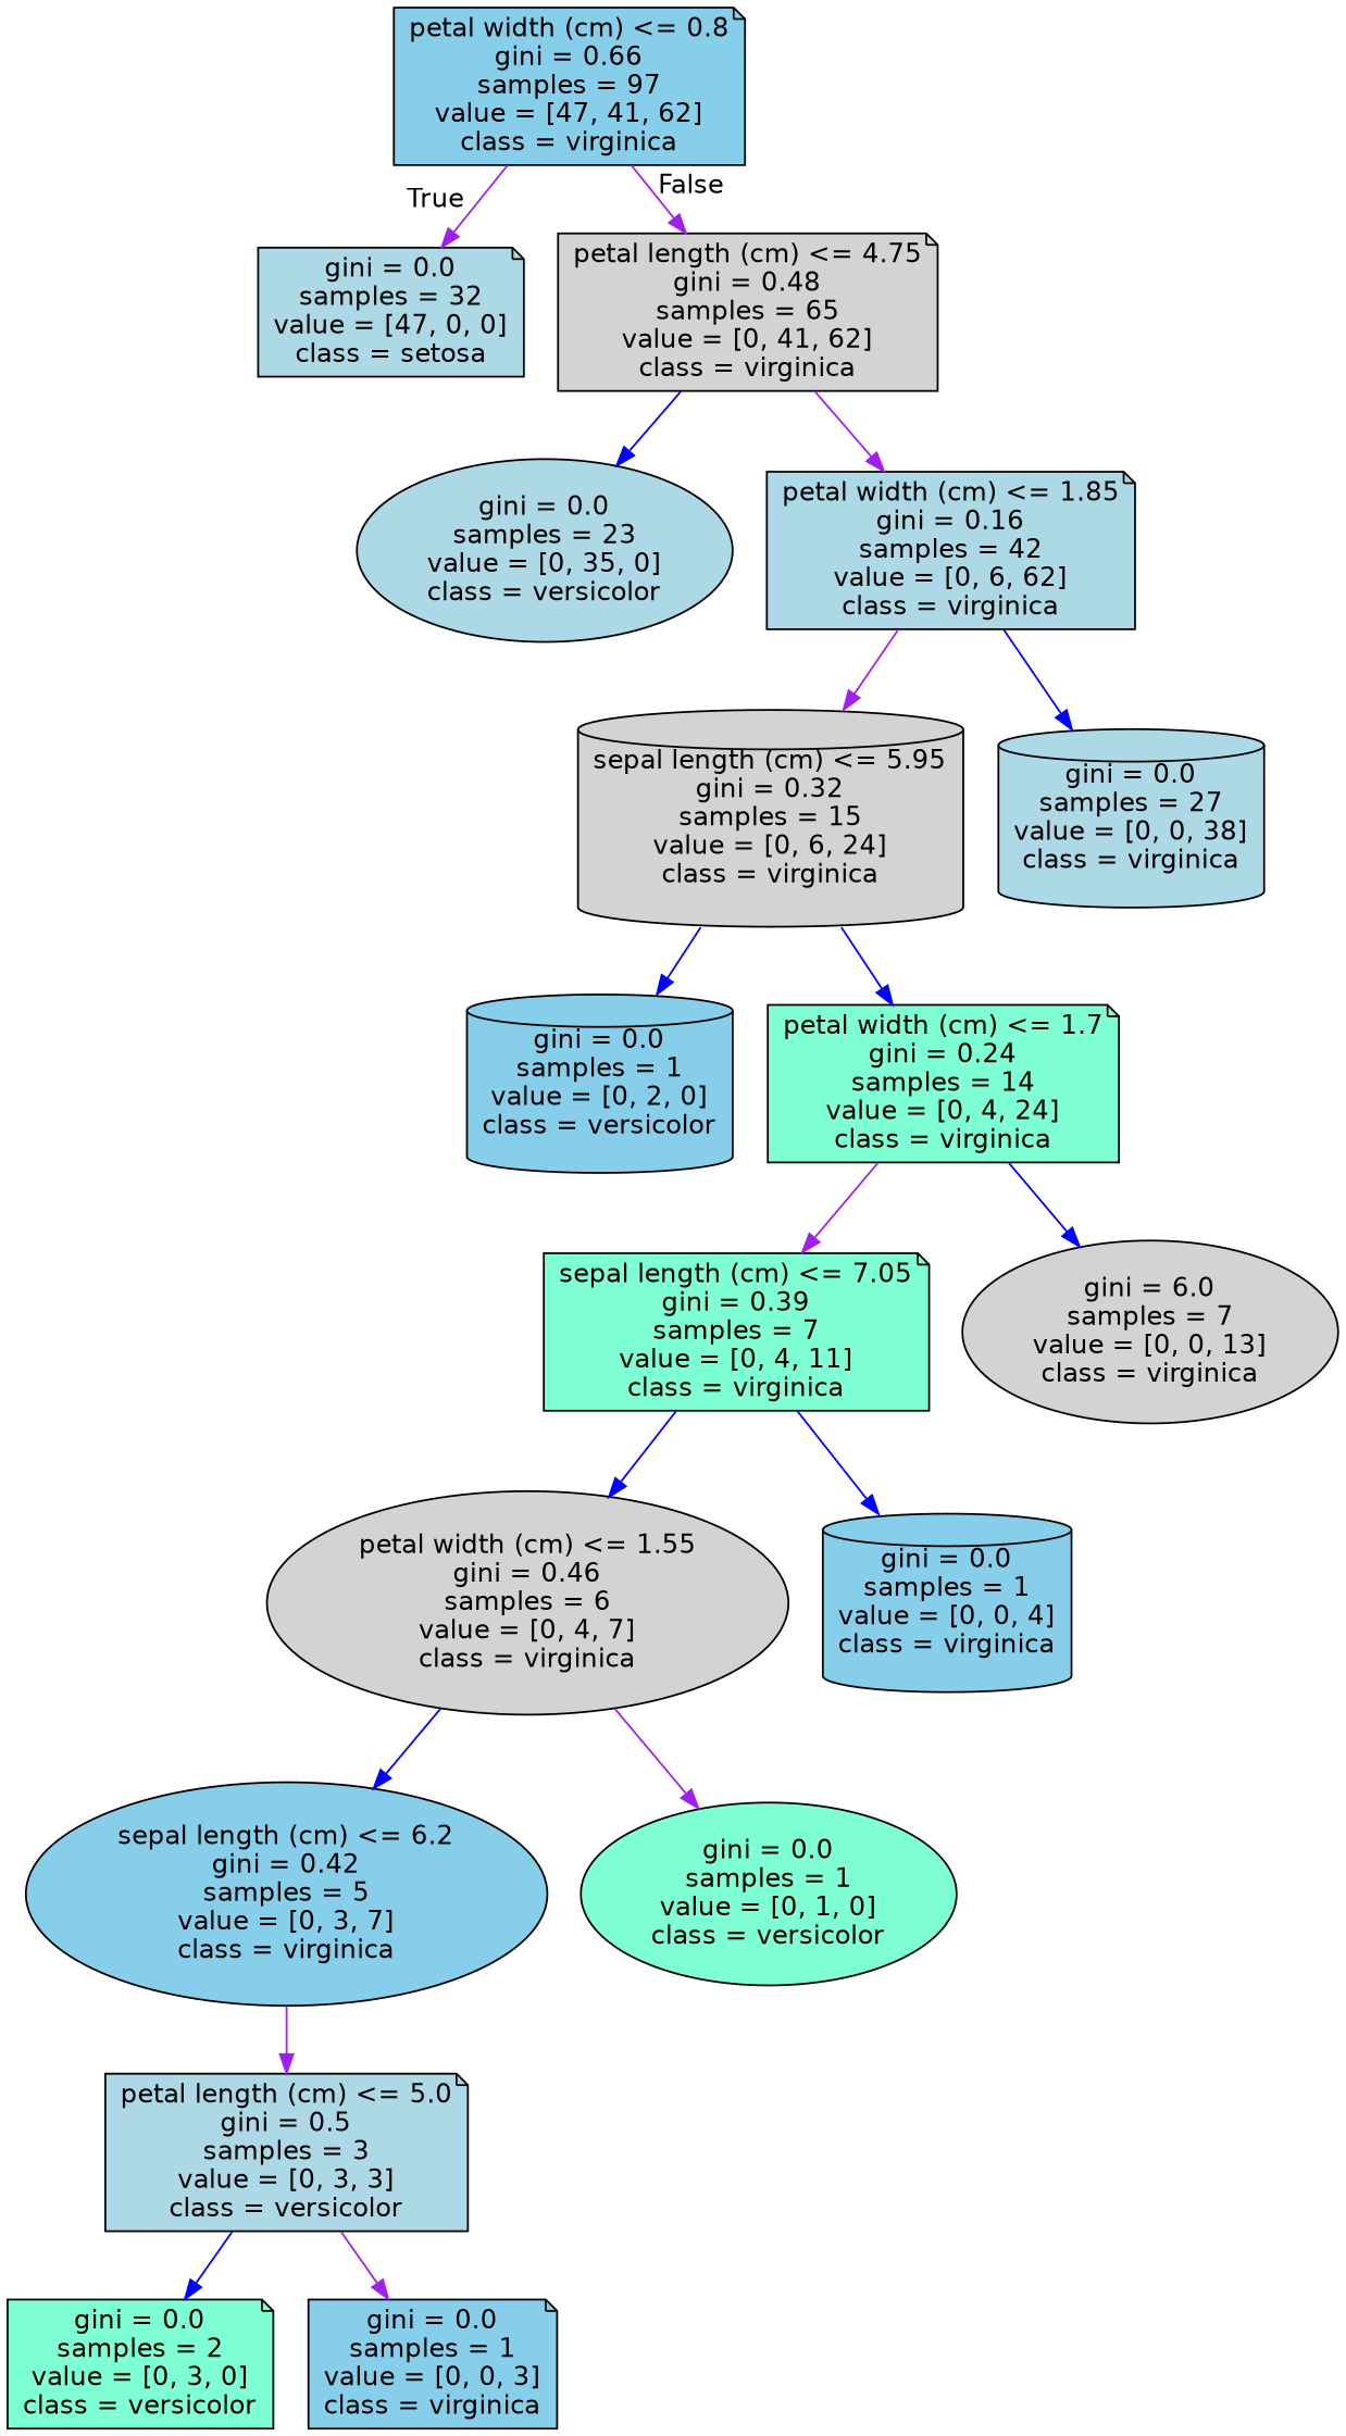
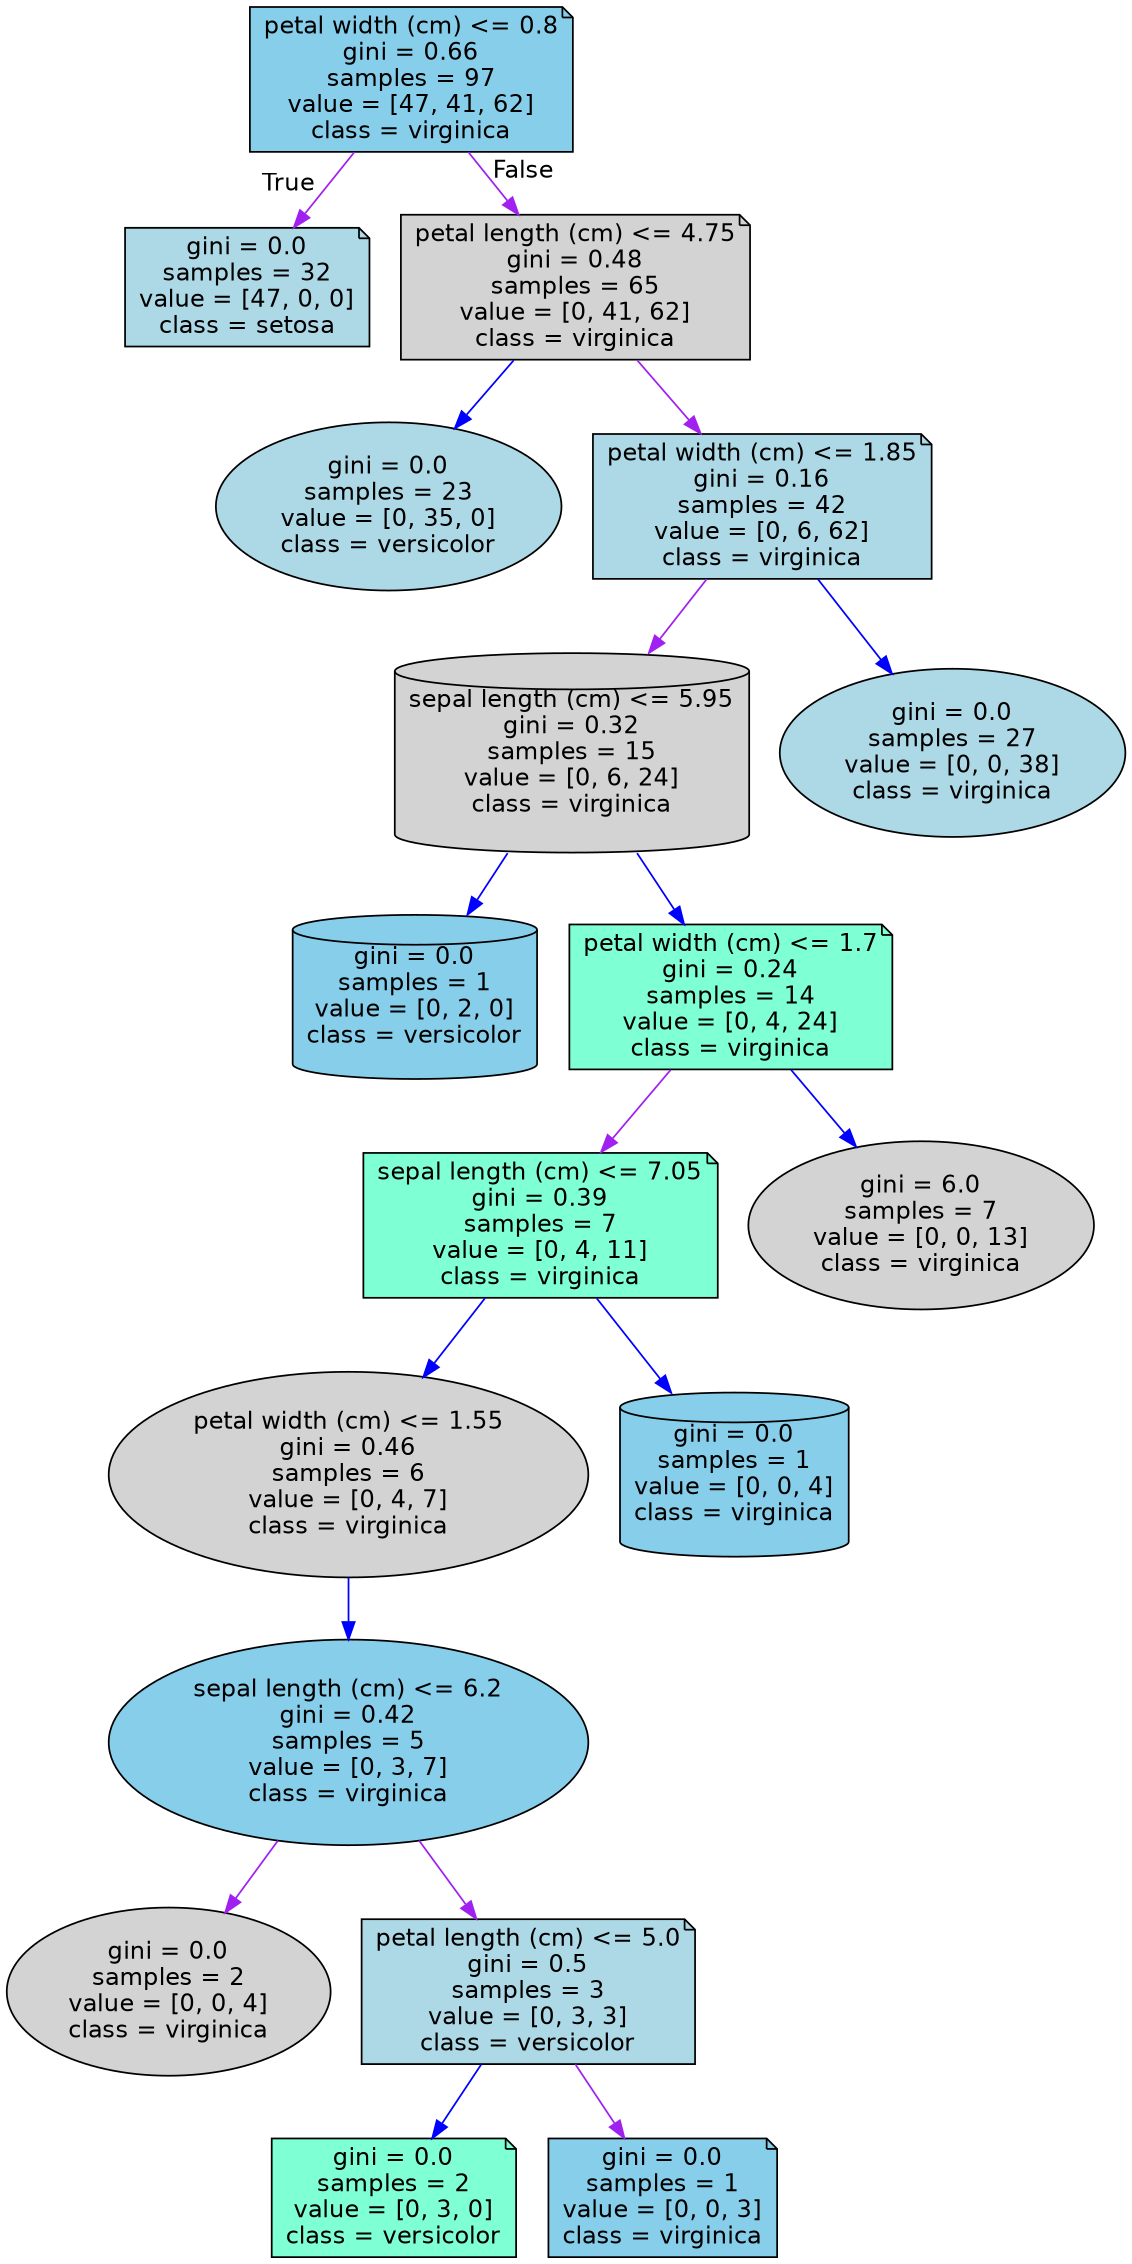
  digraph {
    node [color=black fillcolor=skyblue fontname=helvetica shape=note style="filled, rounded"]
    edge [color=purple fontname=helvetica]
    n1 [label="petal width (cm) <= 0.8\ngini = 0.66\nsamples = 97\nvalue = [47, 41, 62]\nclass = virginica"]
    n2 [fillcolor=lightblue label="gini = 0.0\nsamples = 32\nvalue = [47, 0, 0]\nclass = setosa"]
    n3 [fillcolor=lightgrey label="petal length (cm) <= 4.75\ngini = 0.48\nsamples = 65\nvalue = [0, 41, 62]\nclass = virginica"]
    n4 [fillcolor=lightblue label="gini = 0.0\nsamples = 23\nvalue = [0, 35, 0]\nclass = versicolor" shape=ellipse]
    n5 [fillcolor=lightblue label="petal width (cm) <= 1.85\ngini = 0.16\nsamples = 42\nvalue = [0, 6, 62]\nclass = virginica"]
    n6 [fillcolor=lightgrey label="sepal length (cm) <= 5.95\ngini = 0.32\nsamples = 15\nvalue = [0, 6, 24]\nclass = virginica" shape=cylinder]
-   n7 [fillcolor=lightblue label="gini = 0.0\nsamples = 27\nvalue = [0, 0, 38]\nclass = virginica" shape=cylinder]
+   n7 [fillcolor=lightblue label="gini = 0.0\nsamples = 27\nvalue = [0, 0, 38]\nclass = virginica" shape=ellipse]
    n8 [label="gini = 0.0\nsamples = 1\nvalue = [0, 2, 0]\nclass = versicolor" shape=cylinder]
    n9 [fillcolor=aquamarine label="petal width (cm) <= 1.7\ngini = 0.24\nsamples = 14\nvalue = [0, 4, 24]\nclass = virginica"]
    n10 [fillcolor=aquamarine label="sepal length (cm) <= 7.05\ngini = 0.39\nsamples = 7\nvalue = [0, 4, 11]\nclass = virginica"]
    n11 [fillcolor=lightgrey label="gini = 6.0\nsamples = 7\nvalue = [0, 0, 13]\nclass = virginica" shape=ellipse]
    n12 [fillcolor=lightgrey label="petal width (cm) <= 1.55\ngini = 0.46\nsamples = 6\nvalue = [0, 4, 7]\nclass = virginica" shape=ellipse]
    n13 [label="gini = 0.0\nsamples = 1\nvalue = [0, 0, 4]\nclass = virginica" shape=cylinder]
    n14 [label="sepal length (cm) <= 6.2\ngini = 0.42\nsamples = 5\nvalue = [0, 3, 7]\nclass = virginica" shape=ellipse]
-   n15 [fillcolor=aquamarine label="gini = 0.0\nsamples = 1\nvalue = [0, 1, 0]\nclass = versicolor" shape=ellipse]
+   n16 [fillcolor=lightgrey label="gini = 0.0\nsamples = 2\nvalue = [0, 0, 4]\nclass = virginica" shape=ellipse]
    n17 [fillcolor=lightblue label="petal length (cm) <= 5.0\ngini = 0.5\nsamples = 3\nvalue = [0, 3, 3]\nclass = versicolor"]
    n18 [fillcolor=aquamarine label="gini = 0.0\nsamples = 2\nvalue = [0, 3, 0]\nclass = versicolor"]
    n19 [label="gini = 0.0\nsamples = 1\nvalue = [0, 0, 3]\nclass = virginica"]
    n1 -> n2 [headlabel=True labelangle=45 labeldistance=2.5]
    n1 -> n3 [headlabel=False labelangle=-45 labeldistance=2.5]
    n3 -> n4 [color=blue]
    n3 -> n5
    n5 -> n6
    n5 -> n7 [color=blue]
    n6 -> n8 [color=blue]
    n6 -> n9 [color=blue]
    n9 -> n10
    n9 -> n11 [color=blue]
    n10 -> n12 [color=blue]
    n10 -> n13 [color=blue]
    n12 -> n14 [color=blue]
-   n12 -> n15
+   n14 -> n16
    n14 -> n17
    n17 -> n18 [color=blue]
    n17 -> n19
  }
